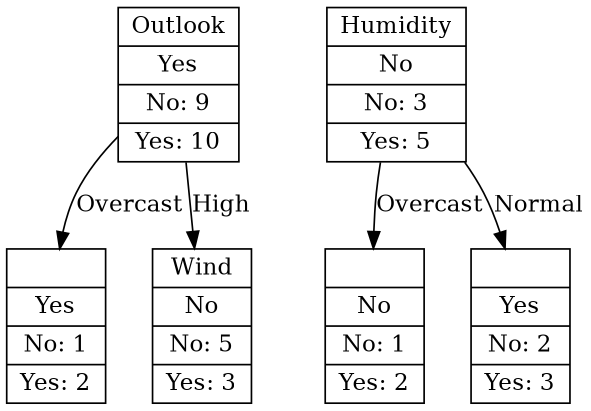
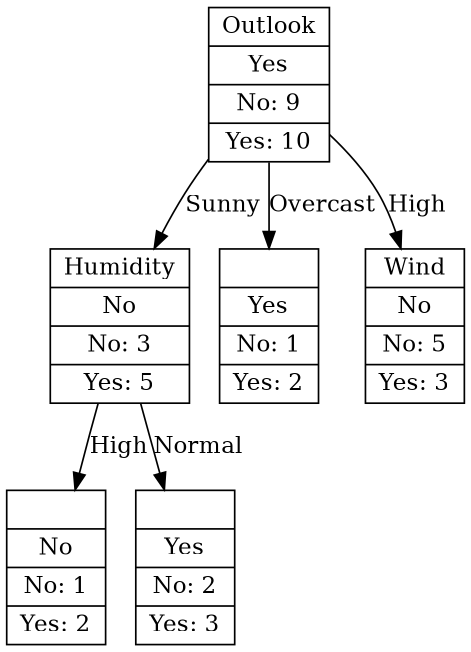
  digraph {
    node [shape=record]
    n1 [label="{Outlook|Yes|No: 9|Yes: 10}"]
    n2 [label="{Humidity|No|No: 3|Yes: 5}"]
    n3 [label="{|Yes|No: 1|Yes: 2}"]
    n4 [label="{Wind|No|No: 5|Yes: 3}"]
    n5 [label="{|No|No: 1|Yes: 2}"]
    n6 [label="{|Yes|No: 2|Yes: 3}"]
+   n1 -> n2 [label=Sunny]
    n1 -> n3 [label=Overcast]
    n1 -> n4 [label=High]
-   n2 -> n5 [label=Overcast]
+   n2 -> n5 [label=High]
    n2 -> n6 [label=Normal]
  }
